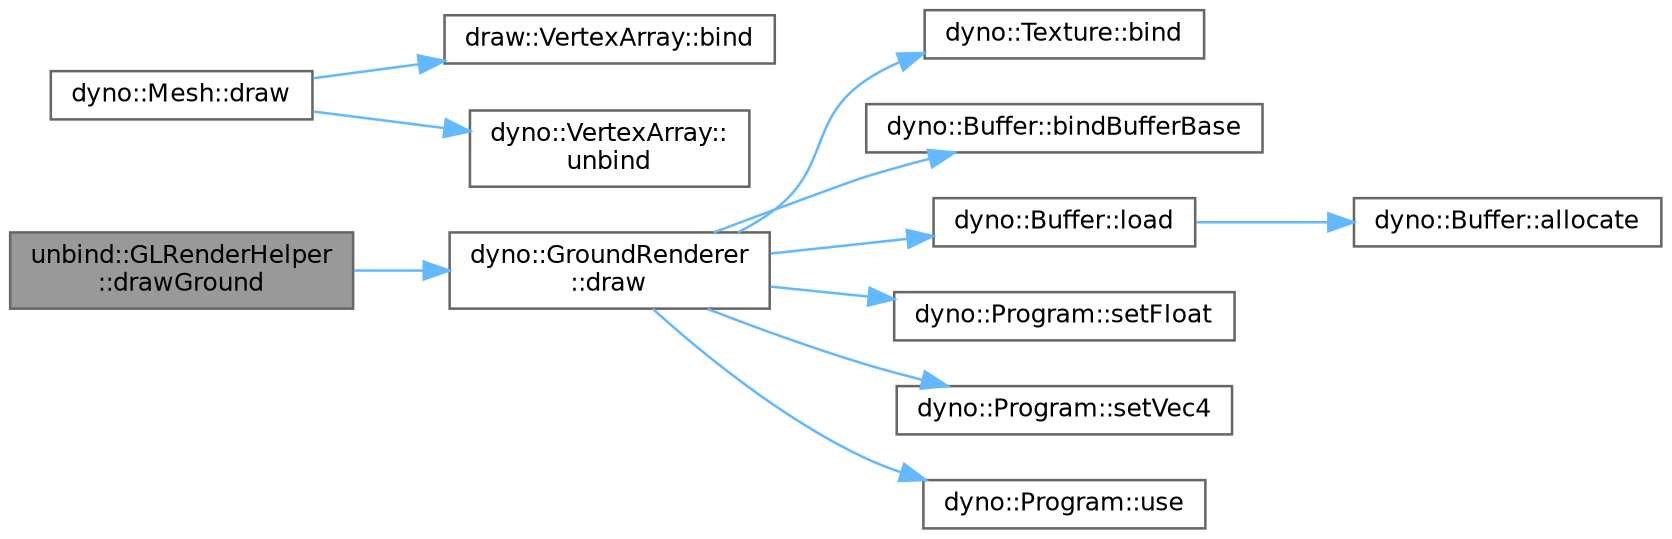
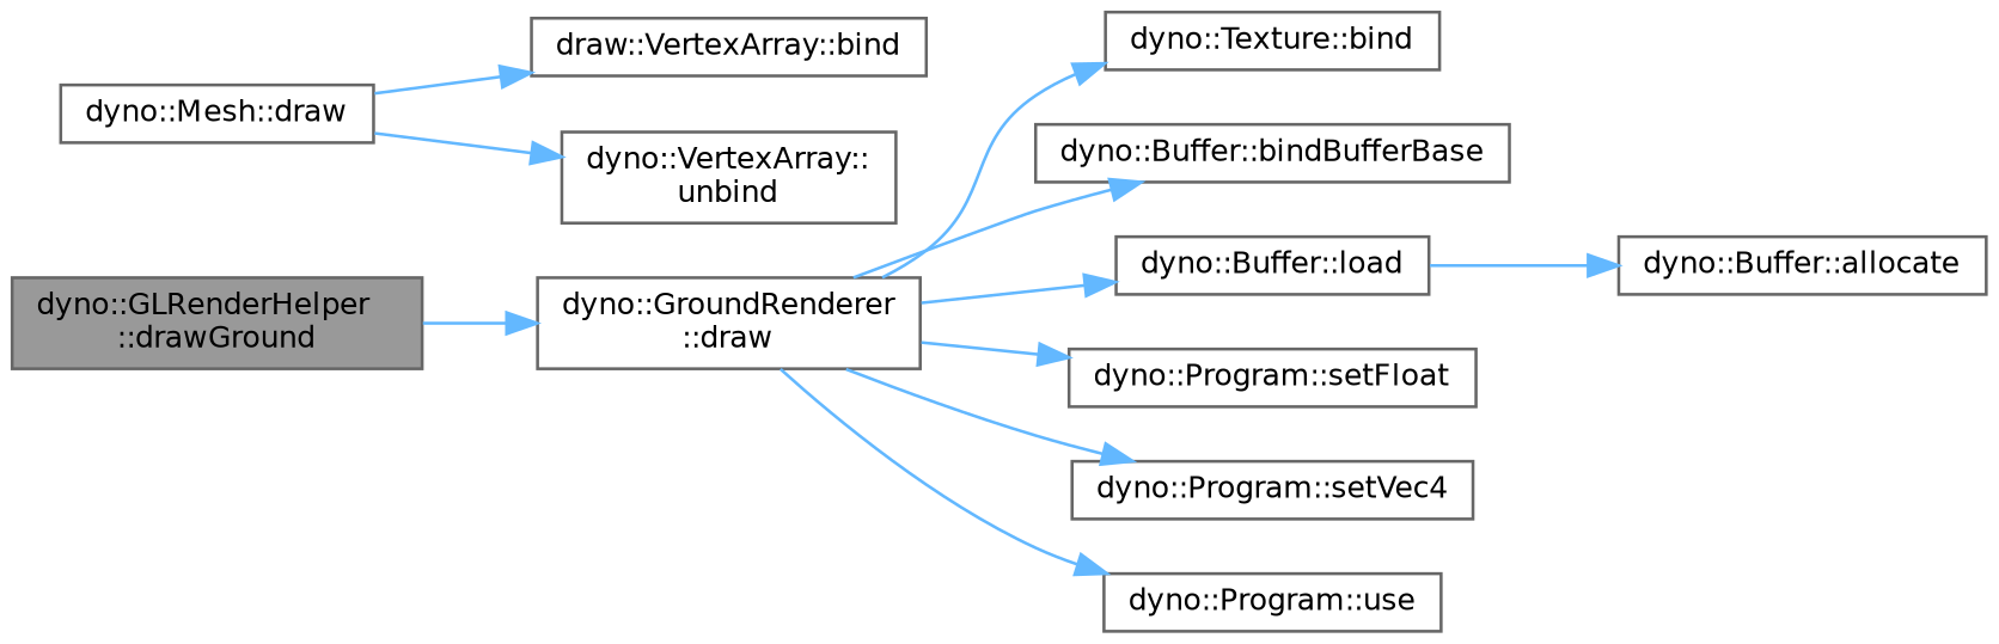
  digraph {
    rankdir=LR
    node [color=grey40 fillcolor=white fontname=Helvetica fontsize=10 shape=box style=filled]
    edge [color=steelblue1 fontname=Helvetica fontsize=10 labelfontname=Helvetica labelfontsize=10 style=solid]
-   n1 [color=gray40 fillcolor=grey60 fontcolor=black height=0.2 label="unbind::GLRenderHelper\l::drawGround" width=0.4]
+   n1 [color=gray40 fillcolor=grey60 fontcolor=black height=0.2 label="dyno::GLRenderHelper\l::drawGround" width=0.4]
    n2 [height=0.2 label="dyno::GroundRenderer\l::draw" width=0.4]
    n3 [height=0.2 label="dyno::Texture::bind" width=0.4]
    n4 [height=0.2 label="dyno::Buffer::bindBufferBase" width=0.4]
    n5 [height=0.2 label="dyno::Buffer::load" width=0.4]
    n6 [height=0.2 label="dyno::Program::setFloat" width=0.4]
    n7 [height=0.2 label="dyno::Program::setVec4" width=0.4]
    n8 [height=0.2 label="dyno::Program::use" width=0.4]
    n9 [height=0.2 label="dyno::Mesh::draw" width=0.4]
    n10 [height=0.2 label="draw::VertexArray::bind" width=0.4]
    n11 [height=0.2 label="dyno::VertexArray::\lunbind" width=0.4]
    n12 [height=0.2 label="dyno::Buffer::allocate" width=0.4]
    n1 -> n2
    n2 -> n3
    n2 -> n4
    n2 -> n5
    n2 -> n6
    n2 -> n7
    n2 -> n8
    n5 -> n12
    n9 -> n10
    n9 -> n11
  }
